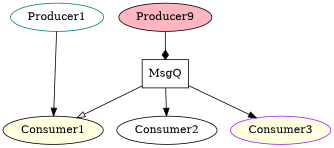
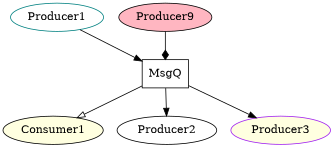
  digraph {
    node [color=black fillcolor=white shape=ellipse style=filled]
    edge [arrowhead=normal]
    MsgQ [shape=box]
    Consumer1 [fillcolor=lightyellow]
-   Consumer2
-   Consumer3 [color=purple fillcolor=lightyellow]
+   Consumer2 [label=Producer2]
+   Consumer3 [color=purple fillcolor=lightyellow label=Producer3]
    Producer1 [color=teal]
    n6 [fillcolor=lightpink label=Producer9]
    MsgQ -> Consumer1 [arrowhead=onormal]
    MsgQ -> Consumer2
    MsgQ -> Consumer3
-   Producer1 -> Consumer1
+   Producer1 -> MsgQ
    n6 -> MsgQ [arrowhead=diamond]
  }
